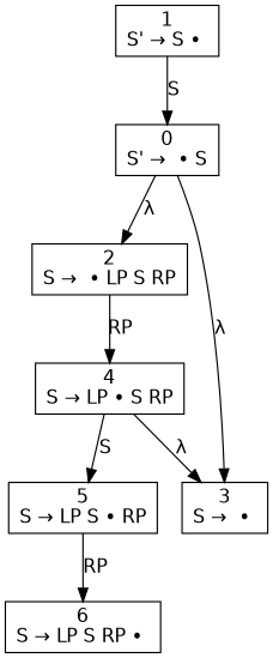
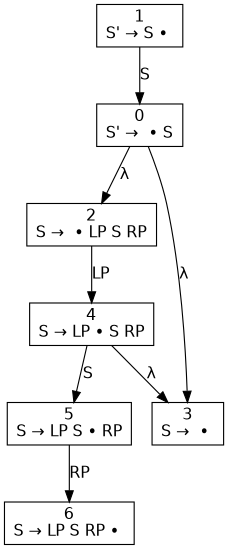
  digraph {
    node [fontname=Helvetica shape=box]
    edge [fontname=Helvetica]
    n1 [label=<0<br />S' →  • S>]
    n2 [label=<2<br />S →  • LP S RP>]
    n3 [label=<3<br />S →  • >]
    n4 [label=<1<br />S' → S • >]
    n5 [label=<4<br />S → LP • S RP>]
    n6 [label=<5<br />S → LP S • RP>]
    n7 [label=<6<br />S → LP S RP • >]
    n1 -> n2 [label=<&lambda;>]
    n1 -> n3 [label=<&lambda;>]
-   n2 -> n5 [label=RP]
+   n2 -> n5 [label=LP]
    n4 -> n1 [label=S]
    n5 -> n3 [label=<&lambda;>]
    n5 -> n6 [label=S]
    n6 -> n7 [label=RP]
  }
